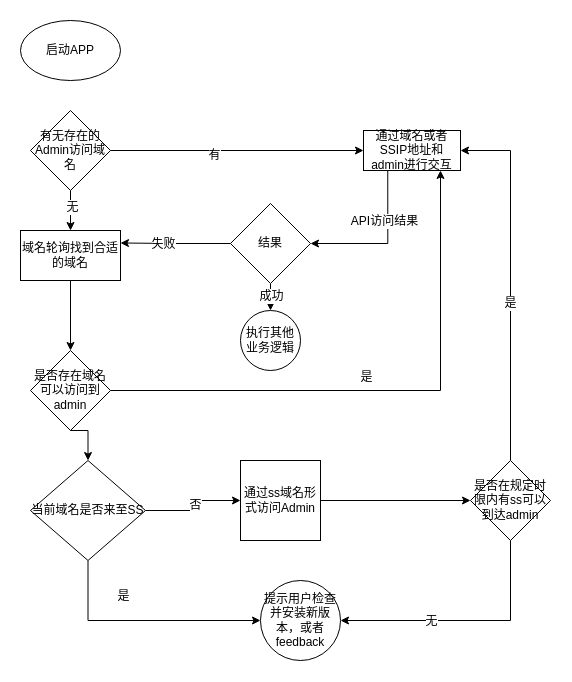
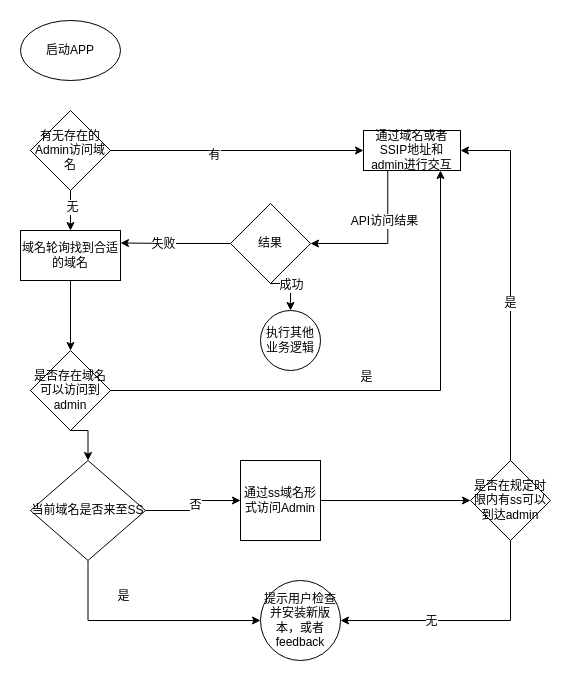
  <mxCell id="0" />
  <mxCell id="1" parent="0" />
  <mxCell id="2" value="启动APP" style="ellipse;whiteSpace=wrap;html=1;" vertex="1" parent="1"><mxGeometry x="20" y="20" width="100" height="60" as="geometry" /></mxCell>
  <mxCell id="3" style="edgeStyle=orthogonalEdgeStyle;rounded=0;orthogonalLoop=1;jettySize=auto;html=1;" edge="1" parent="1" source="7"><mxGeometry relative="1" as="geometry"><mxPoint x="70" y="230" as="targetPoint" /></mxGeometry></mxCell>
  <mxCell id="4" value="无" style="text;html=1;resizable=0;points=[];align=center;verticalAlign=middle;labelBackgroundColor=#ffffff;" vertex="1" connectable="0" parent="3"><mxGeometry x="-0.2" y="1" relative="1" as="geometry"><mxPoint as="offset" /></mxGeometry></mxCell>
  <mxCell id="5" style="edgeStyle=orthogonalEdgeStyle;rounded=0;orthogonalLoop=1;jettySize=auto;html=1;exitX=1;exitY=0.5;exitDx=0;exitDy=0;entryX=0;entryY=0.5;entryDx=0;entryDy=0;" edge="1" parent="1" source="7" target="10"><mxGeometry relative="1" as="geometry" /></mxCell>
  <mxCell id="6" value="有" style="text;html=1;resizable=0;points=[];align=center;verticalAlign=middle;labelBackgroundColor=#ffffff;" vertex="1" connectable="0" parent="5"><mxGeometry x="-0.182" y="-4" relative="1" as="geometry"><mxPoint as="offset" /></mxGeometry></mxCell>
  <mxCell id="7" value="有无存在的Admin访问域名" style="rhombus;whiteSpace=wrap;html=1;" vertex="1" parent="1"><mxGeometry x="30" y="110" width="80" height="80" as="geometry" /></mxCell>
  <mxCell id="8" style="edgeStyle=orthogonalEdgeStyle;rounded=0;orthogonalLoop=1;jettySize=auto;html=1;exitX=0.25;exitY=1;exitDx=0;exitDy=0;entryX=1;entryY=0.5;entryDx=0;entryDy=0;" edge="1" parent="1" source="10" target="34"><mxGeometry relative="1" as="geometry" /></mxCell>
  <mxCell id="9" value="API访问结果" style="text;html=1;resizable=0;points=[];align=center;verticalAlign=middle;labelBackgroundColor=#ffffff;" vertex="1" connectable="0" parent="8"><mxGeometry x="-0.329" y="-4" relative="1" as="geometry"><mxPoint as="offset" /></mxGeometry></mxCell>
  <mxCell id="10" value="通过域名或者SSIP地址和admin进行交互" style="rounded=0;whiteSpace=wrap;html=1;" vertex="1" parent="1"><mxGeometry x="363" y="130" width="97" height="40" as="geometry" /></mxCell>
  <mxCell id="11" style="edgeStyle=orthogonalEdgeStyle;rounded=0;orthogonalLoop=1;jettySize=auto;html=1;exitX=0.5;exitY=1;exitDx=0;exitDy=0;entryX=0.5;entryY=0;entryDx=0;entryDy=0;" edge="1" parent="1" source="12" target="16"><mxGeometry relative="1" as="geometry" /></mxCell>
  <mxCell id="12" value="域名轮询找到合适的域名" style="rounded=0;whiteSpace=wrap;html=1;" vertex="1" parent="1"><mxGeometry x="20" y="230" width="100" height="50" as="geometry" /></mxCell>
  <mxCell id="13" style="edgeStyle=orthogonalEdgeStyle;rounded=0;orthogonalLoop=1;jettySize=auto;html=1;exitX=1;exitY=0.5;exitDx=0;exitDy=0;" edge="1" parent="1" source="16"><mxGeometry relative="1" as="geometry"><mxPoint x="440" y="170" as="targetPoint" /><Array as="points"><mxPoint x="440" y="390" /></Array></mxGeometry></mxCell>
  <mxCell id="14" value="是" style="text;html=1;resizable=0;points=[];align=center;verticalAlign=middle;labelBackgroundColor=#ffffff;" vertex="1" connectable="0" parent="13"><mxGeometry x="-0.074" y="14" relative="1" as="geometry"><mxPoint as="offset" /></mxGeometry></mxCell>
  <mxCell id="15" style="edgeStyle=orthogonalEdgeStyle;rounded=0;orthogonalLoop=1;jettySize=auto;html=1;exitX=0.5;exitY=1;exitDx=0;exitDy=0;entryX=0.5;entryY=0;entryDx=0;entryDy=0;" edge="1" parent="1" source="16" target="21"><mxGeometry relative="1" as="geometry" /></mxCell>
  <mxCell id="16" value="是否存在域名可以访问到admin" style="rhombus;whiteSpace=wrap;html=1;" vertex="1" parent="1"><mxGeometry x="30" y="350" width="80" height="80" as="geometry" /></mxCell>
  <mxCell id="17" style="edgeStyle=orthogonalEdgeStyle;rounded=0;orthogonalLoop=1;jettySize=auto;html=1;exitX=0.5;exitY=1;exitDx=0;exitDy=0;entryX=0;entryY=0.5;entryDx=0;entryDy=0;" edge="1" parent="1" source="21" target="22"><mxGeometry relative="1" as="geometry" /></mxCell>
  <mxCell id="18" value="是" style="text;html=1;resizable=0;points=[];align=center;verticalAlign=middle;labelBackgroundColor=#ffffff;" vertex="1" connectable="0" parent="17"><mxGeometry x="-0.444" y="30" relative="1" as="geometry"><mxPoint x="30" y="5" as="offset" /></mxGeometry></mxCell>
  <mxCell id="19" style="edgeStyle=orthogonalEdgeStyle;rounded=0;orthogonalLoop=1;jettySize=auto;html=1;entryX=0;entryY=0.5;entryDx=0;entryDy=0;" edge="1" parent="1" source="21" target="24"><mxGeometry relative="1" as="geometry" /></mxCell>
  <mxCell id="20" value="否" style="text;html=1;resizable=0;points=[];align=center;verticalAlign=middle;labelBackgroundColor=#ffffff;" vertex="1" connectable="0" parent="19"><mxGeometry x="0.015" y="-2" relative="1" as="geometry"><mxPoint as="offset" /></mxGeometry></mxCell>
  <mxCell id="21" value="当前域名是否来至SS" style="rhombus;whiteSpace=wrap;html=1;" vertex="1" parent="1"><mxGeometry x="30" y="460" width="115" height="100" as="geometry" /></mxCell>
  <mxCell id="22" value="提示用户检查并安装新版本，或者feedback" style="ellipse;whiteSpace=wrap;html=1;aspect=fixed;" vertex="1" parent="1"><mxGeometry x="260" y="580" width="80" height="80" as="geometry" /></mxCell>
  <mxCell id="23" style="edgeStyle=orthogonalEdgeStyle;rounded=0;orthogonalLoop=1;jettySize=auto;html=1;entryX=0;entryY=0.5;entryDx=0;entryDy=0;" edge="1" parent="1" source="24" target="29"><mxGeometry relative="1" as="geometry" /></mxCell>
  <mxCell id="24" value="通过ss域名形式访问Admin" style="whiteSpace=wrap;html=1;aspect=fixed;" vertex="1" parent="1"><mxGeometry x="240" y="460" width="80" height="80" as="geometry" /></mxCell>
  <mxCell id="25" style="edgeStyle=orthogonalEdgeStyle;rounded=0;orthogonalLoop=1;jettySize=auto;html=1;entryX=1;entryY=0.5;entryDx=0;entryDy=0;exitX=0.5;exitY=1;exitDx=0;exitDy=0;" edge="1" parent="1" source="29" target="22"><mxGeometry relative="1" as="geometry"><Array as="points"><mxPoint x="510" y="620" /></Array></mxGeometry></mxCell>
  <mxCell id="26" value="无" style="text;html=1;resizable=0;points=[];align=center;verticalAlign=middle;labelBackgroundColor=#ffffff;" vertex="1" connectable="0" parent="25"><mxGeometry x="0.2" y="8" relative="1" as="geometry"><mxPoint x="-10" y="-8" as="offset" /></mxGeometry></mxCell>
  <mxCell id="27" style="edgeStyle=orthogonalEdgeStyle;rounded=0;orthogonalLoop=1;jettySize=auto;html=1;entryX=1;entryY=0.5;entryDx=0;entryDy=0;" edge="1" parent="1" source="29" target="10"><mxGeometry relative="1" as="geometry"><mxPoint x="360" y="180" as="targetPoint" /><Array as="points"><mxPoint x="510" y="150" /></Array></mxGeometry></mxCell>
  <mxCell id="28" value="是" style="text;html=1;resizable=0;points=[];align=center;verticalAlign=middle;labelBackgroundColor=#ffffff;" vertex="1" connectable="0" parent="27"><mxGeometry x="-0.12" y="1" relative="1" as="geometry"><mxPoint as="offset" /></mxGeometry></mxCell>
  <mxCell id="29" value="是否在规定时限内有ss可以到达admin" style="rhombus;whiteSpace=wrap;html=1;" vertex="1" parent="1"><mxGeometry x="470" y="460" width="80" height="80" as="geometry" /></mxCell>
  <mxCell id="30" style="edgeStyle=orthogonalEdgeStyle;rounded=0;orthogonalLoop=1;jettySize=auto;html=1;exitX=0.5;exitY=1;exitDx=0;exitDy=0;entryX=0.5;entryY=0;entryDx=0;entryDy=0;" edge="1" parent="1" source="34" target="35"><mxGeometry relative="1" as="geometry" /></mxCell>
  <mxCell id="31" value="成功" style="text;html=1;resizable=0;points=[];align=center;verticalAlign=middle;labelBackgroundColor=#ffffff;" vertex="1" connectable="0" parent="30"><mxGeometry x="-0.1" relative="1" as="geometry"><mxPoint as="offset" /></mxGeometry></mxCell>
  <mxCell id="32" style="edgeStyle=orthogonalEdgeStyle;rounded=0;orthogonalLoop=1;jettySize=auto;html=1;exitX=0;exitY=0.5;exitDx=0;exitDy=0;entryX=1;entryY=0.25;entryDx=0;entryDy=0;" edge="1" parent="1" source="34" target="12"><mxGeometry relative="1" as="geometry" /></mxCell>
  <mxCell id="33" value="失败" style="text;html=1;resizable=0;points=[];align=center;verticalAlign=middle;labelBackgroundColor=#ffffff;" vertex="1" connectable="0" parent="32"><mxGeometry x="0.236" y="1" relative="1" as="geometry"><mxPoint as="offset" /></mxGeometry></mxCell>
  <mxCell id="34" value="结果" style="rhombus;whiteSpace=wrap;html=1;" vertex="1" parent="1"><mxGeometry x="230" y="203" width="80" height="80" as="geometry" /></mxCell>
- <mxCell id="35" value="执行其他业务逻辑" style="ellipse;whiteSpace=wrap;html=1;aspect=fixed;" vertex="1" parent="1"><mxGeometry x="240" y="310" width="60" height="60" as="geometry" /></mxCell>
+ <mxCell id="35" value="执行其他业务逻辑" style="ellipse;whiteSpace=wrap;html=1;aspect=fixed;" vertex="1" parent="1"><mxGeometry x="260" y="310" width="60" height="60" as="geometry" /></mxCell>
